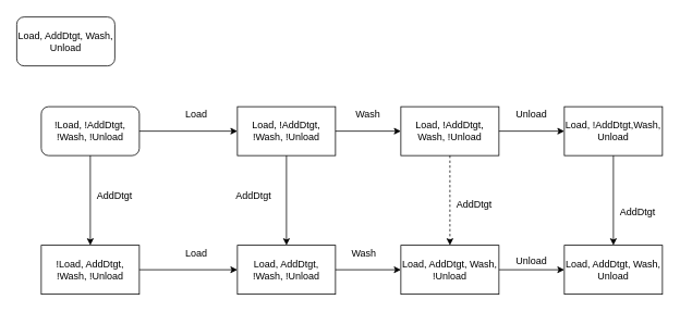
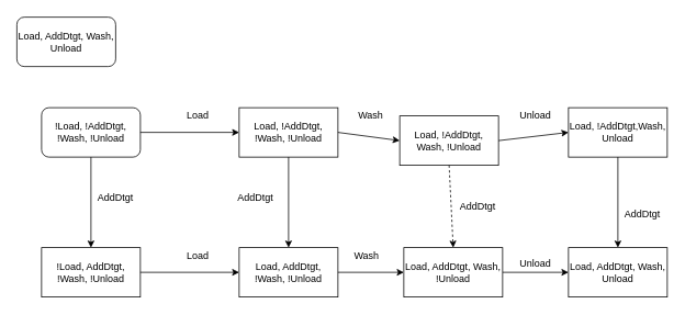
  <mxCell id="0" />
  <mxCell id="1" parent="0" />
  <mxCell id="2" value="Load, AddDtgt, Wash, Unload" style="rounded=1;whiteSpace=wrap;html=1;" vertex="1" parent="1"><mxGeometry x="20" y="20" width="120" height="60" as="geometry" /></mxCell>
  <mxCell id="3" value="!Load, !AddDtgt, !Wash, !Unload" style="whiteSpace=wrap;html=1;rounded=1;" vertex="1" parent="1"><mxGeometry x="50" y="130" width="120" height="60" as="geometry" /></mxCell>
  <mxCell id="4" value="!Load, AddDtgt, !Wash, !Unload" style="rounded=0;whiteSpace=wrap;html=1;" vertex="1" parent="1"><mxGeometry x="50" y="300" width="120" height="60" as="geometry" /></mxCell>
  <mxCell id="5" value="Load, !AddDtgt, !Wash, !Unload" style="rounded=0;whiteSpace=wrap;html=1;" vertex="1" parent="1"><mxGeometry x="290" y="130" width="120" height="60" as="geometry" /></mxCell>
  <mxCell id="6" value="Load, AddDtgt, !Wash, !Unload" style="rounded=0;whiteSpace=wrap;html=1;" vertex="1" parent="1"><mxGeometry x="290" y="300" width="120" height="60" as="geometry" /></mxCell>
  <mxCell id="7" value="" style="endArrow=classic;html=1;entryX=0;entryY=0.5;entryDx=0;entryDy=0;exitX=1;exitY=0.5;exitDx=0;exitDy=0;" edge="1" parent="1" source="5" target="17"><mxGeometry width="50" height="50" relative="1" as="geometry"><mxPoint x="600" y="145" as="sourcePoint" /><mxPoint x="650" y="95" as="targetPoint" /></mxGeometry></mxCell>
  <mxCell id="8" value="" style="endArrow=classic;html=1;entryX=0;entryY=0.5;entryDx=0;entryDy=0;exitX=1;exitY=0.5;exitDx=0;exitDy=0;" edge="1" parent="1" source="3" target="5"><mxGeometry width="50" height="50" relative="1" as="geometry"><mxPoint x="332.5" y="140" as="sourcePoint" /><mxPoint x="382.5" y="90" as="targetPoint" /></mxGeometry></mxCell>
  <mxCell id="9" value="" style="endArrow=classic;html=1;entryX=0.5;entryY=0;entryDx=0;entryDy=0;exitX=0.5;exitY=1;exitDx=0;exitDy=0;" edge="1" parent="1" source="3" target="4"><mxGeometry width="50" height="50" relative="1" as="geometry"><mxPoint x="160" y="200" as="sourcePoint" /><mxPoint x="210" y="150" as="targetPoint" /></mxGeometry></mxCell>
  <mxCell id="10" value="AddDtgt" style="text;html=1;strokeColor=none;fillColor=none;align=center;verticalAlign=middle;whiteSpace=wrap;rounded=0;" vertex="1" parent="1"><mxGeometry x="120" y="230" width="40" height="20" as="geometry" /></mxCell>
  <mxCell id="11" value="Load" style="text;html=1;strokeColor=none;fillColor=none;align=center;verticalAlign=middle;whiteSpace=wrap;rounded=0;" vertex="1" parent="1"><mxGeometry x="220" y="130" width="40" height="20" as="geometry" /></mxCell>
  <mxCell id="12" value="" style="endArrow=classic;html=1;entryX=0.5;entryY=0;entryDx=0;entryDy=0;exitX=0.5;exitY=1;exitDx=0;exitDy=0;" edge="1" parent="1" source="5" target="6"><mxGeometry width="50" height="50" relative="1" as="geometry"><mxPoint x="435" y="200" as="sourcePoint" /><mxPoint x="485" y="150" as="targetPoint" /></mxGeometry></mxCell>
  <mxCell id="13" value="" style="endArrow=classic;html=1;entryX=0;entryY=0.5;entryDx=0;entryDy=0;exitX=1;exitY=0.5;exitDx=0;exitDy=0;" edge="1" parent="1" source="4" target="6"><mxGeometry width="50" height="50" relative="1" as="geometry"><mxPoint x="302.5" y="330" as="sourcePoint" /><mxPoint x="352.5" y="280" as="targetPoint" /></mxGeometry></mxCell>
  <mxCell id="14" value="Load" style="text;html=1;strokeColor=none;fillColor=none;align=center;verticalAlign=middle;whiteSpace=wrap;rounded=0;" vertex="1" parent="1"><mxGeometry x="220" y="300" width="40" height="20" as="geometry" /></mxCell>
  <mxCell id="15" value="AddDtgt" style="text;html=1;strokeColor=none;fillColor=none;align=center;verticalAlign=middle;whiteSpace=wrap;rounded=0;" vertex="1" parent="1"><mxGeometry x="290" y="230" width="40" height="20" as="geometry" /></mxCell>
  <mxCell id="16" value="Load, !AddDtgt,Wash, Unload" style="rounded=0;whiteSpace=wrap;html=1;" vertex="1" parent="1"><mxGeometry x="690" y="130" width="120" height="60" as="geometry" /></mxCell>
- <mxCell id="17" value="Load, !AddDtgt, Wash, !Unload" style="rounded=0;whiteSpace=wrap;html=1;" vertex="1" parent="1"><mxGeometry x="490" y="130" width="120" height="60" as="geometry" /></mxCell>
+ <mxCell id="17" value="Load, !AddDtgt, Wash, !Unload" style="rounded=0;whiteSpace=wrap;html=1;" vertex="1" parent="1"><mxGeometry x="485" y="140" width="120" height="60" as="geometry" /></mxCell>
  <mxCell id="18" value="" style="endArrow=classic;html=1;exitX=1;exitY=0.5;exitDx=0;exitDy=0;entryX=0;entryY=0.5;entryDx=0;entryDy=0;" edge="1" parent="1" source="6" target="23"><mxGeometry width="50" height="50" relative="1" as="geometry"><mxPoint x="450" y="400" as="sourcePoint" /><mxPoint x="500" y="350" as="targetPoint" /></mxGeometry></mxCell>
  <mxCell id="19" value="" style="endArrow=classic;html=1;entryX=0;entryY=0.5;entryDx=0;entryDy=0;exitX=1;exitY=0.5;exitDx=0;exitDy=0;" edge="1" parent="1" source="23" target="24"><mxGeometry width="50" height="50" relative="1" as="geometry"><mxPoint x="610" y="470" as="sourcePoint" /><mxPoint x="660" y="420" as="targetPoint" /></mxGeometry></mxCell>
  <mxCell id="20" value="" style="endArrow=classic;html=1;entryX=0;entryY=0.5;entryDx=0;entryDy=0;exitX=1;exitY=0.5;exitDx=0;exitDy=0;" edge="1" parent="1" source="17" target="16"><mxGeometry width="50" height="50" relative="1" as="geometry"><mxPoint x="660" y="215" as="sourcePoint" /><mxPoint x="710" y="165" as="targetPoint" /></mxGeometry></mxCell>
  <mxCell id="21" value="Wash" style="text;html=1;strokeColor=none;fillColor=none;align=center;verticalAlign=middle;whiteSpace=wrap;rounded=0;" vertex="1" parent="1"><mxGeometry x="430" y="130" width="40" height="20" as="geometry" /></mxCell>
  <mxCell id="22" value="Unload" style="text;html=1;strokeColor=none;fillColor=none;align=center;verticalAlign=middle;whiteSpace=wrap;rounded=0;" vertex="1" parent="1"><mxGeometry x="630" y="130" width="40" height="20" as="geometry" /></mxCell>
  <mxCell id="23" value="Load, AddDtgt, Wash, !Unload" style="rounded=0;whiteSpace=wrap;html=1;" vertex="1" parent="1"><mxGeometry x="490" y="300" width="120" height="60" as="geometry" /></mxCell>
  <mxCell id="24" value="Load, AddDtgt, Wash, Unload" style="rounded=0;whiteSpace=wrap;html=1;" vertex="1" parent="1"><mxGeometry x="690" y="300" width="120" height="60" as="geometry" /></mxCell>
  <mxCell id="25" value="Wash" style="text;html=1;strokeColor=none;fillColor=none;align=center;verticalAlign=middle;whiteSpace=wrap;rounded=0;" vertex="1" parent="1"><mxGeometry x="425" y="300" width="40" height="20" as="geometry" /></mxCell>
  <mxCell id="26" value="Unload" style="text;html=1;strokeColor=none;fillColor=none;align=center;verticalAlign=middle;whiteSpace=wrap;rounded=0;" vertex="1" parent="1"><mxGeometry x="630" y="310" width="40" height="20" as="geometry" /></mxCell>
  <mxCell id="27" value="" style="endArrow=classic;html=1;entryX=0.5;entryY=0;entryDx=0;entryDy=0;exitX=0.5;exitY=1;exitDx=0;exitDy=0;" edge="1" parent="1" source="16" target="24"><mxGeometry width="50" height="50" relative="1" as="geometry"><mxPoint x="675" y="400" as="sourcePoint" /><mxPoint x="725" y="350" as="targetPoint" /></mxGeometry></mxCell>
  <mxCell id="28" value="AddDtgt" style="text;html=1;strokeColor=none;fillColor=none;align=center;verticalAlign=middle;whiteSpace=wrap;rounded=0;" vertex="1" parent="1"><mxGeometry x="760" y="250" width="40" height="20" as="geometry" /></mxCell>
  <mxCell id="29" value="" style="endArrow=classic;html=1;entryX=0.5;entryY=0;entryDx=0;entryDy=0;exitX=0.5;exitY=1;exitDx=0;exitDy=0;dashed=1;" edge="1" parent="1" source="17" target="23"><mxGeometry width="50" height="50" relative="1" as="geometry"><mxPoint x="640" y="250" as="sourcePoint" /><mxPoint x="690" y="200" as="targetPoint" /></mxGeometry></mxCell>
  <mxCell id="30" value="AddDtgt" style="text;html=1;strokeColor=none;fillColor=none;align=center;verticalAlign=middle;whiteSpace=wrap;rounded=0;" vertex="1" parent="1"><mxGeometry x="560" y="240" width="40" height="20" as="geometry" /></mxCell>
